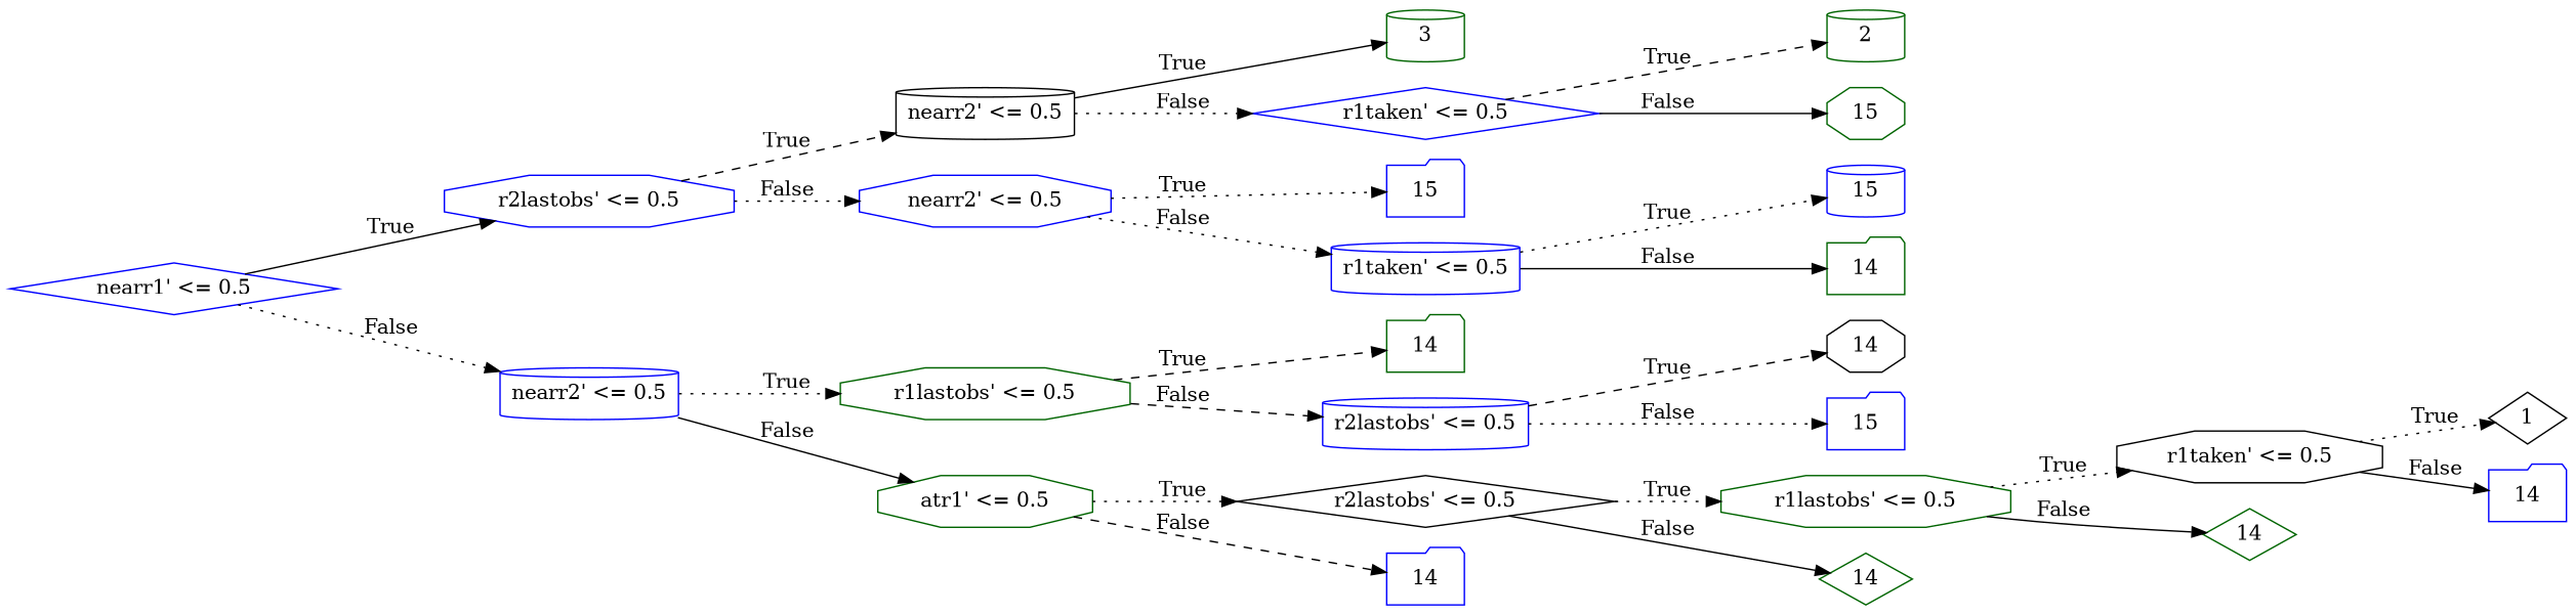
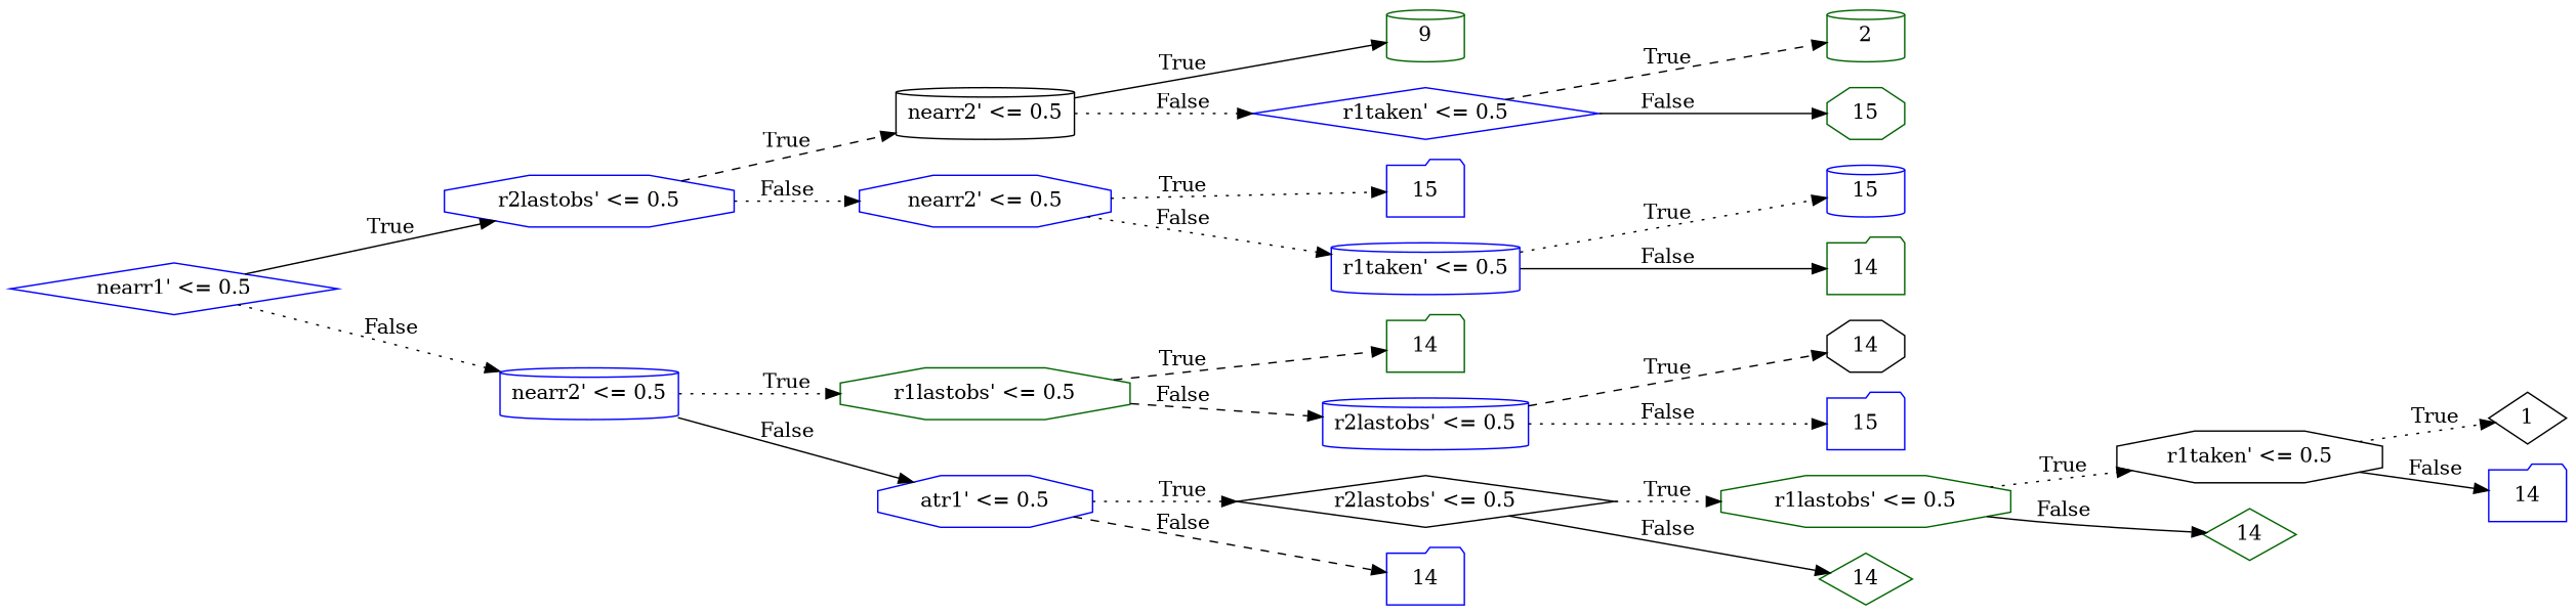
  digraph {
    rankdir=LR
    node [color=blue shape=octagon]
    edge [style=dotted]
    n1 [label="nearr1' <= 0.5" shape=diamond]
    n2 [label="r2lastobs' <= 0.5"]
    n3 [label="nearr2' <= 0.5" shape=cylinder]
    n4 [color=black label="nearr2' <= 0.5" shape=cylinder]
    n5 [label="nearr2' <= 0.5"]
    n6 [color=darkgreen label="r1lastobs' <= 0.5"]
-   n7 [color=darkgreen label="atr1' <= 0.5"]
-   n8 [color=darkgreen label=3 shape=cylinder]
+   n7 [label="atr1' <= 0.5"]
+   n8 [color=darkgreen label=9 shape=cylinder]
    n9 [label="r1taken' <= 0.5" shape=diamond]
    n10 [label=15 shape=folder]
    n11 [label="r1taken' <= 0.5" shape=cylinder]
    n12 [color=darkgreen label=2 shape=cylinder]
    n13 [color=darkgreen label=15]
    n14 [label=15 shape=cylinder]
    n15 [color=darkgreen label=14 shape=folder]
    n16 [color=darkgreen label=14 shape=folder]
    n17 [label="r2lastobs' <= 0.5" shape=cylinder]
    n18 [color=black label="r2lastobs' <= 0.5" shape=diamond]
    n19 [label=14 shape=folder]
    n20 [color=black label=14]
    n21 [label=15 shape=folder]
    n22 [color=darkgreen label="r1lastobs' <= 0.5"]
    n23 [color=darkgreen label=14 shape=diamond]
    n24 [color=black label="r1taken' <= 0.5"]
    n25 [color=darkgreen label=14 shape=diamond]
    n26 [color=black label=1 shape=diamond]
    n27 [label=14 shape=folder]
    n1 -> n2 [label=True style=solid]
    n1 -> n3 [label=False]
    n2 -> n4 [label=True style=dashed]
    n2 -> n5 [label=False]
    n3 -> n6 [label=True]
    n3 -> n7 [label=False style=solid]
    n4 -> n8 [label=True style=solid]
    n4 -> n9 [label=False]
    n5 -> n10 [label=True]
    n5 -> n11 [label=False]
    n6 -> n16 [label=True style=dashed]
    n6 -> n17 [label=False style=dashed]
    n7 -> n18 [label=True]
    n7 -> n19 [label=False style=dashed]
    n9 -> n12 [label=True style=dashed]
    n9 -> n13 [label=False style=solid]
    n11 -> n14 [label=True]
    n11 -> n15 [label=False style=solid]
    n17 -> n20 [label=True style=dashed]
    n17 -> n21 [label=False]
    n18 -> n22 [label=True]
    n18 -> n23 [label=False style=solid]
    n22 -> n24 [label=True]
    n22 -> n25 [label=False style=solid]
    n24 -> n26 [label=True]
    n24 -> n27 [label=False style=solid]
  }
